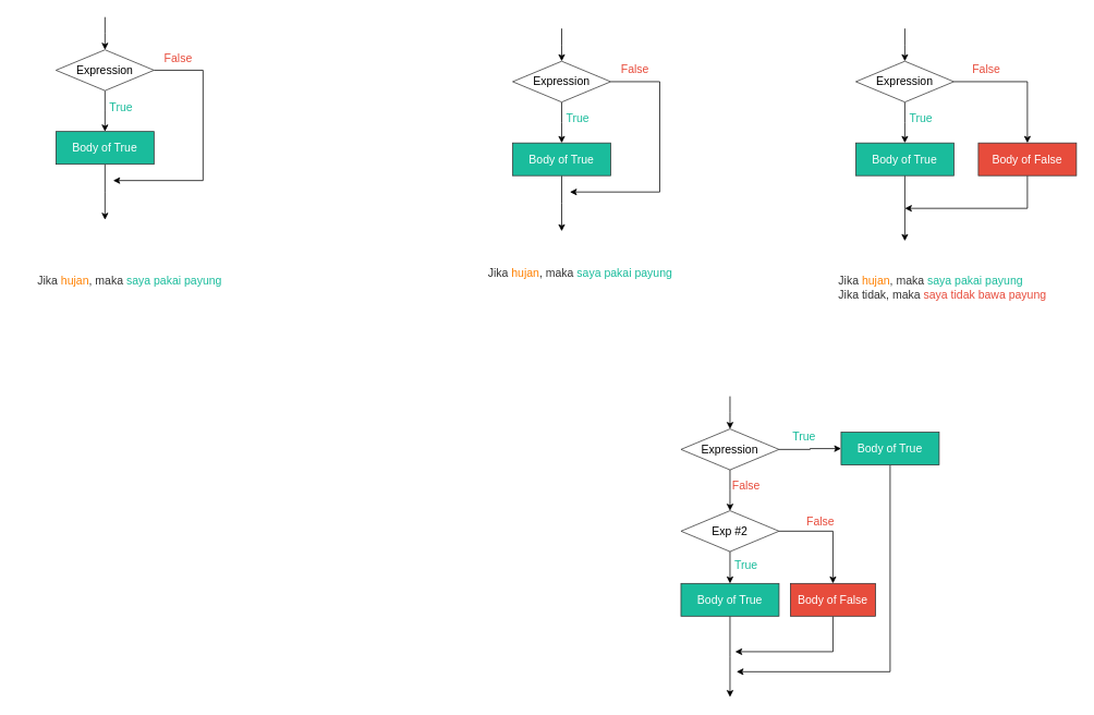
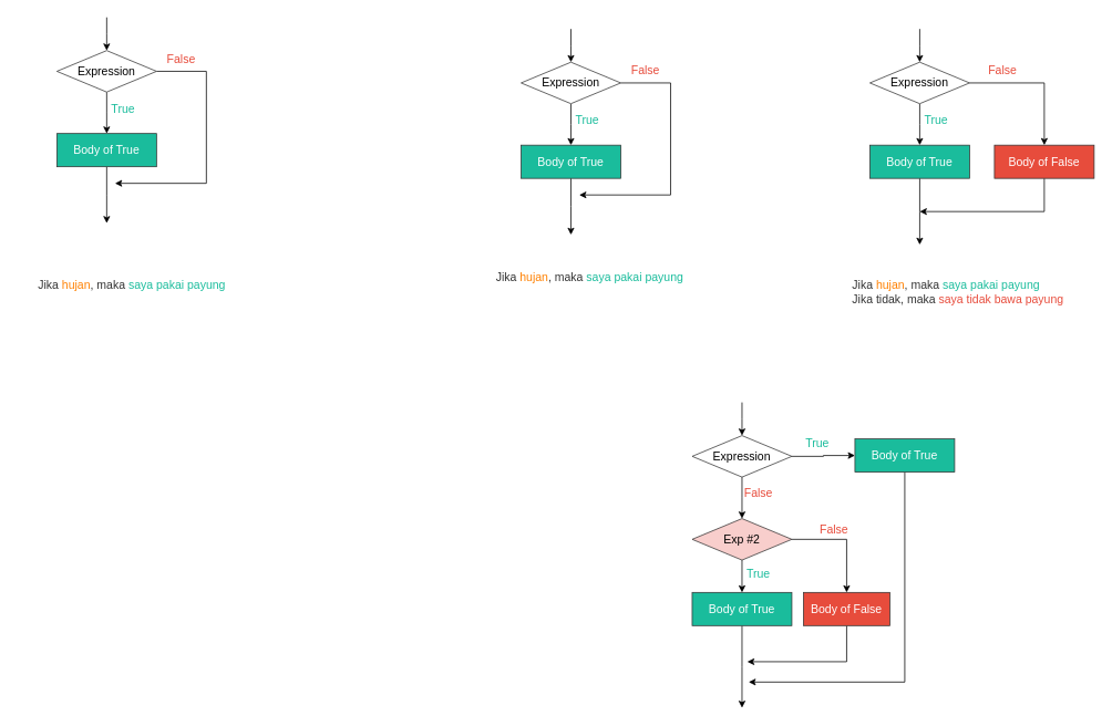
  <mxCell id="0" />
  <mxCell id="1" parent="0" />
  <mxCell id="2" value="" style="group" vertex="1" connectable="0" parent="1"><mxGeometry x="68" y="20" width="180" height="248" as="geometry" /></mxCell>
  <mxCell id="3" style="edgeStyle=orthogonalEdgeStyle;rounded=0;orthogonalLoop=1;jettySize=auto;html=1;exitX=0.5;exitY=1;exitDx=0;exitDy=0;fontSize=14;endArrow=classic;endFill=1;fontColor=#333333;" edge="1" parent="2" source="5"><mxGeometry relative="1" as="geometry"><mxPoint x="60" y="140" as="targetPoint" /></mxGeometry></mxCell>
  <mxCell id="4" style="edgeStyle=orthogonalEdgeStyle;rounded=0;orthogonalLoop=1;jettySize=auto;html=1;exitX=1;exitY=0.5;exitDx=0;exitDy=0;fontSize=14;endArrow=classic;endFill=1;fontColor=#333333;" edge="1" parent="2" source="5"><mxGeometry relative="1" as="geometry"><mxPoint x="70" y="200" as="targetPoint" /><Array as="points"><mxPoint x="180" y="65" /><mxPoint x="180" y="200" /></Array></mxGeometry></mxCell>
  <mxCell id="5" value="Expression" style="rhombus;whiteSpace=wrap;html=1;fontSize=14;strokeColor=#333333;" vertex="1" parent="2"><mxGeometry y="40" width="120" height="50" as="geometry" /></mxCell>
  <mxCell id="6" value="" style="edgeStyle=elbowEdgeStyle;elbow=vertical;endArrow=classic;html=1;rounded=0;entryX=0.5;entryY=0;entryDx=0;entryDy=0;fontColor=#333333;" edge="1" parent="2" target="5"><mxGeometry width="50" height="50" relative="1" as="geometry"><mxPoint x="60" as="sourcePoint" /><mxPoint x="50" y="-40" as="targetPoint" /></mxGeometry></mxCell>
  <mxCell id="7" style="edgeStyle=orthogonalEdgeStyle;rounded=0;orthogonalLoop=1;jettySize=auto;html=1;exitX=0.5;exitY=1;exitDx=0;exitDy=0;fontSize=14;endArrow=classic;endFill=1;fontColor=#333333;" edge="1" parent="2" source="8"><mxGeometry relative="1" as="geometry"><mxPoint x="60" y="248" as="targetPoint" /></mxGeometry></mxCell>
  <mxCell id="8" value="Body of True" style="rounded=0;whiteSpace=wrap;html=1;fontSize=14;labelBackgroundColor=none;fillColor=#1ABC9C;strokeColor=#333333;fontColor=#FFFFFF;" vertex="1" parent="2"><mxGeometry y="140" width="120" height="40" as="geometry" /></mxCell>
  <mxCell id="9" value="True" style="text;html=1;strokeColor=none;fillColor=none;align=center;verticalAlign=middle;whiteSpace=wrap;rounded=0;fontSize=14;fontColor=#1ABC9C;fontStyle=0" vertex="1" parent="2"><mxGeometry x="60" y="100" width="40" height="20" as="geometry" /></mxCell>
  <mxCell id="10" value="False" style="text;html=1;strokeColor=none;fillColor=none;align=center;verticalAlign=middle;whiteSpace=wrap;rounded=0;fontSize=14;fontColor=#E74C3C;" vertex="1" parent="2"><mxGeometry x="130" y="40" width="40" height="20" as="geometry" /></mxCell>
  <mxCell id="11" value="" style="group" vertex="1" connectable="0" parent="1"><mxGeometry x="627" y="34" width="180" height="248" as="geometry" /></mxCell>
  <mxCell id="12" style="edgeStyle=orthogonalEdgeStyle;rounded=0;orthogonalLoop=1;jettySize=auto;html=1;exitX=0.5;exitY=1;exitDx=0;exitDy=0;fontSize=14;endArrow=classic;endFill=1;fontColor=#333333;" edge="1" parent="11" source="14"><mxGeometry relative="1" as="geometry"><mxPoint x="60" y="140" as="targetPoint" /></mxGeometry></mxCell>
  <mxCell id="13" style="edgeStyle=orthogonalEdgeStyle;rounded=0;orthogonalLoop=1;jettySize=auto;html=1;exitX=1;exitY=0.5;exitDx=0;exitDy=0;fontSize=14;endArrow=classic;endFill=1;fontColor=#333333;" edge="1" parent="11" source="14"><mxGeometry relative="1" as="geometry"><mxPoint x="70" y="200" as="targetPoint" /><Array as="points"><mxPoint x="180" y="65" /><mxPoint x="180" y="200" /></Array></mxGeometry></mxCell>
  <mxCell id="14" value="Expression" style="rhombus;whiteSpace=wrap;html=1;fontSize=14;strokeColor=#333333;" vertex="1" parent="11"><mxGeometry y="40" width="120" height="50" as="geometry" /></mxCell>
  <mxCell id="15" value="" style="edgeStyle=elbowEdgeStyle;elbow=vertical;endArrow=classic;html=1;rounded=0;entryX=0.5;entryY=0;entryDx=0;entryDy=0;fontColor=#333333;" edge="1" parent="11" target="14"><mxGeometry width="50" height="50" relative="1" as="geometry"><mxPoint x="60" as="sourcePoint" /><mxPoint x="50" y="-40" as="targetPoint" /></mxGeometry></mxCell>
  <mxCell id="16" style="edgeStyle=orthogonalEdgeStyle;rounded=0;orthogonalLoop=1;jettySize=auto;html=1;exitX=0.5;exitY=1;exitDx=0;exitDy=0;fontSize=14;endArrow=classic;endFill=1;fontColor=#333333;" edge="1" parent="11" source="17"><mxGeometry relative="1" as="geometry"><mxPoint x="60" y="248" as="targetPoint" /></mxGeometry></mxCell>
  <mxCell id="17" value="Body of True" style="rounded=0;whiteSpace=wrap;html=1;fontSize=14;labelBackgroundColor=none;fillColor=#1ABC9C;strokeColor=#333333;fontColor=#FFFFFF;" vertex="1" parent="11"><mxGeometry y="140" width="120" height="40" as="geometry" /></mxCell>
  <mxCell id="18" value="True" style="text;html=1;strokeColor=none;fillColor=none;align=center;verticalAlign=middle;whiteSpace=wrap;rounded=0;fontSize=14;fontColor=#1ABC9C;fontStyle=0" vertex="1" parent="11"><mxGeometry x="60" y="100" width="40" height="20" as="geometry" /></mxCell>
  <mxCell id="19" value="False" style="text;html=1;strokeColor=none;fillColor=none;align=center;verticalAlign=middle;whiteSpace=wrap;rounded=0;fontSize=14;fontColor=#E74C3C;" vertex="1" parent="11"><mxGeometry x="130" y="40" width="40" height="20" as="geometry" /></mxCell>
  <mxCell id="20" value="" style="group" vertex="1" connectable="0" parent="1"><mxGeometry x="1047" y="34" width="270" height="260" as="geometry" /></mxCell>
  <mxCell id="21" style="edgeStyle=orthogonalEdgeStyle;rounded=0;orthogonalLoop=1;jettySize=auto;html=1;exitX=0.5;exitY=1;exitDx=0;exitDy=0;fontSize=14;endArrow=classic;endFill=1;fontColor=#333333;" edge="1" parent="20" source="22"><mxGeometry relative="1" as="geometry"><mxPoint x="60" y="140" as="targetPoint" /></mxGeometry></mxCell>
  <mxCell id="22" value="Expression" style="rhombus;whiteSpace=wrap;html=1;fontSize=14;strokeColor=#333333;" vertex="1" parent="20"><mxGeometry y="40" width="120" height="50" as="geometry" /></mxCell>
  <mxCell id="23" value="" style="edgeStyle=elbowEdgeStyle;elbow=vertical;endArrow=classic;html=1;rounded=0;entryX=0.5;entryY=0;entryDx=0;entryDy=0;fontColor=#333333;" edge="1" parent="20" target="22"><mxGeometry width="50" height="50" relative="1" as="geometry"><mxPoint x="60" as="sourcePoint" /><mxPoint x="50" y="-40" as="targetPoint" /></mxGeometry></mxCell>
  <mxCell id="24" style="edgeStyle=orthogonalEdgeStyle;rounded=0;orthogonalLoop=1;jettySize=auto;html=1;exitX=0.5;exitY=1;exitDx=0;exitDy=0;fontSize=14;endArrow=classic;endFill=1;fontColor=#333333;" edge="1" parent="20" source="25"><mxGeometry relative="1" as="geometry"><mxPoint x="60" y="260" as="targetPoint" /></mxGeometry></mxCell>
  <mxCell id="25" value="Body of True" style="rounded=0;whiteSpace=wrap;html=1;fontSize=14;labelBackgroundColor=none;fillColor=#1ABC9C;strokeColor=#333333;fontColor=#FFFFFF;" vertex="1" parent="20"><mxGeometry y="140" width="120" height="40" as="geometry" /></mxCell>
  <mxCell id="26" value="True" style="text;html=1;strokeColor=none;fillColor=none;align=center;verticalAlign=middle;whiteSpace=wrap;rounded=0;fontSize=14;fontColor=#1ABC9C;fontStyle=0" vertex="1" parent="20"><mxGeometry x="60" y="100" width="40" height="20" as="geometry" /></mxCell>
  <mxCell id="27" value="False" style="text;html=1;strokeColor=none;fillColor=none;align=center;verticalAlign=middle;whiteSpace=wrap;rounded=0;fontSize=14;fontColor=#E74C3C;" vertex="1" parent="20"><mxGeometry x="140" y="40" width="40" height="20" as="geometry" /></mxCell>
  <mxCell id="28" style="edgeStyle=orthogonalEdgeStyle;rounded=0;orthogonalLoop=1;jettySize=auto;html=1;exitX=0.5;exitY=1;exitDx=0;exitDy=0;fontSize=14;fontColor=#FFFFFF;endArrow=classic;endFill=1;" edge="1" parent="20" source="29"><mxGeometry relative="1" as="geometry"><mxPoint x="60" y="220" as="targetPoint" /><Array as="points"><mxPoint x="210" y="220" /></Array></mxGeometry></mxCell>
  <mxCell id="29" value="Body of False" style="rounded=0;whiteSpace=wrap;html=1;fontSize=14;labelBackgroundColor=none;fillColor=#E74C3C;strokeColor=#333333;fontColor=#FFFFFF;" vertex="1" parent="20"><mxGeometry x="150" y="140" width="120" height="40" as="geometry" /></mxCell>
  <mxCell id="30" style="edgeStyle=orthogonalEdgeStyle;rounded=0;orthogonalLoop=1;jettySize=auto;html=1;exitX=1;exitY=0.5;exitDx=0;exitDy=0;fontSize=14;endArrow=classic;endFill=1;fontColor=#333333;entryX=0.5;entryY=0;entryDx=0;entryDy=0;" edge="1" parent="20" source="22" target="29"><mxGeometry relative="1" as="geometry"><mxPoint x="230" y="120" as="targetPoint" /><Array as="points"><mxPoint x="210" y="65" /></Array></mxGeometry></mxCell>
  <mxCell id="31" value="Jika &lt;font color=&quot;#ff8000&quot;&gt;hujan&lt;/font&gt;, maka &lt;font color=&quot;#1abc9c&quot;&gt;saya pakai payung&lt;/font&gt;" style="text;html=1;strokeColor=none;fillColor=none;align=center;verticalAlign=middle;whiteSpace=wrap;rounded=0;labelBackgroundColor=none;fontSize=14;fontColor=#333333;" vertex="1" parent="1"><mxGeometry x="20.5" y="328" width="275" height="30" as="geometry" /></mxCell>
  <mxCell id="32" value="Jika &lt;font color=&quot;#ff8000&quot;&gt;hujan&lt;/font&gt;, maka &lt;font color=&quot;#1abc9c&quot;&gt;saya pakai payung&lt;/font&gt;" style="text;html=1;strokeColor=none;fillColor=none;align=left;verticalAlign=middle;whiteSpace=wrap;rounded=0;labelBackgroundColor=none;fontSize=14;fontColor=#333333;" vertex="1" parent="1"><mxGeometry x="595" y="318" width="275" height="30" as="geometry" /></mxCell>
  <mxCell id="33" value="Jika &lt;font color=&quot;#ff8000&quot;&gt;hujan&lt;/font&gt;, maka &lt;font color=&quot;#1abc9c&quot;&gt;saya pakai payung&lt;/font&gt;&lt;br&gt;Jika tidak, maka &lt;font color=&quot;#e74c3c&quot;&gt;saya tidak bawa payung&lt;/font&gt;" style="text;html=1;strokeColor=none;fillColor=none;align=left;verticalAlign=top;whiteSpace=wrap;rounded=0;labelBackgroundColor=none;fontSize=14;fontColor=#333333;spacingTop=0;" vertex="1" parent="1"><mxGeometry x="1024" y="328" width="275" height="47" as="geometry" /></mxCell>
  <mxCell id="34" style="edgeStyle=orthogonalEdgeStyle;rounded=0;orthogonalLoop=1;jettySize=auto;html=1;exitX=0.5;exitY=1;exitDx=0;exitDy=0;fontSize=14;endArrow=classic;endFill=1;fontColor=#333333;" edge="1" parent="1" source="36"><mxGeometry x="1128" y="486" as="geometry"><mxPoint x="893" y="624" as="targetPoint" /></mxGeometry></mxCell>
  <mxCell id="35" style="edgeStyle=orthogonalEdgeStyle;rounded=0;orthogonalLoop=1;jettySize=auto;html=1;exitX=1;exitY=0.5;exitDx=0;exitDy=0;entryX=0;entryY=0.5;entryDx=0;entryDy=0;fontSize=14;fontColor=#333333;endArrow=classic;endFill=1;" edge="1" parent="1" source="36" target="45"><mxGeometry relative="1" as="geometry" /></mxCell>
  <mxCell id="36" value="Expression" style="rhombus;whiteSpace=wrap;html=1;fontSize=14;strokeColor=#333333;" vertex="1" parent="1"><mxGeometry x="833" y="524" width="120" height="50" as="geometry" /></mxCell>
  <mxCell id="37" value="" style="edgeStyle=elbowEdgeStyle;elbow=vertical;endArrow=classic;html=1;rounded=0;entryX=0.5;entryY=0;entryDx=0;entryDy=0;fontColor=#333333;" edge="1" parent="1" target="36"><mxGeometry x="1128" y="486" width="50" height="50" as="geometry"><mxPoint x="893" y="484" as="sourcePoint" /><mxPoint x="883" y="444" as="targetPoint" /></mxGeometry></mxCell>
  <mxCell id="38" style="edgeStyle=orthogonalEdgeStyle;rounded=0;orthogonalLoop=1;jettySize=auto;html=1;exitX=0.5;exitY=1;exitDx=0;exitDy=0;fontSize=14;fontColor=#E74C3C;endArrow=classic;endFill=1;" edge="1" parent="1" source="39"><mxGeometry relative="1" as="geometry"><mxPoint x="893" y="852" as="targetPoint" /></mxGeometry></mxCell>
  <mxCell id="39" value="Body of True" style="rounded=0;whiteSpace=wrap;html=1;fontSize=14;labelBackgroundColor=none;fillColor=#1ABC9C;strokeColor=#333333;fontColor=#FFFFFF;" vertex="1" parent="1"><mxGeometry x="833" y="713" width="120" height="40" as="geometry" /></mxCell>
  <mxCell id="40" value="False" style="text;html=1;strokeColor=none;fillColor=none;align=center;verticalAlign=middle;whiteSpace=wrap;rounded=0;fontSize=14;fontColor=#E74C3C;fontStyle=0" vertex="1" parent="1"><mxGeometry x="893" y="584" width="40" height="20" as="geometry" /></mxCell>
  <mxCell id="41" style="edgeStyle=orthogonalEdgeStyle;rounded=0;orthogonalLoop=1;jettySize=auto;html=1;exitX=0.5;exitY=1;exitDx=0;exitDy=0;entryX=0.5;entryY=0;entryDx=0;entryDy=0;fontSize=14;fontColor=#E74C3C;endArrow=classic;endFill=1;" edge="1" parent="1" source="43" target="39"><mxGeometry relative="1" as="geometry" /></mxCell>
  <mxCell id="42" style="edgeStyle=orthogonalEdgeStyle;rounded=0;orthogonalLoop=1;jettySize=auto;html=1;exitX=1;exitY=0.5;exitDx=0;exitDy=0;entryX=0.5;entryY=0;entryDx=0;entryDy=0;fontSize=14;fontColor=#E74C3C;endArrow=classic;endFill=1;" edge="1" parent="1" source="43" target="50"><mxGeometry relative="1" as="geometry" /></mxCell>
- <mxCell id="43" value="Exp #2" style="rhombus;whiteSpace=wrap;html=1;fontSize=14;strokeColor=#333333;" vertex="1" parent="1"><mxGeometry x="833" y="624" width="120" height="50" as="geometry" /></mxCell>
+ <mxCell id="43" value="Exp #2" style="rhombus;whiteSpace=wrap;html=1;fontSize=14;strokeColor=#333333;fillColor=#f8cecc;" vertex="1" parent="1"><mxGeometry x="833" y="624" width="120" height="50" as="geometry" /></mxCell>
  <mxCell id="44" style="edgeStyle=orthogonalEdgeStyle;rounded=0;orthogonalLoop=1;jettySize=auto;html=1;exitX=0.5;exitY=1;exitDx=0;exitDy=0;fontSize=14;fontColor=#E74C3C;endArrow=classic;endFill=1;" edge="1" parent="1" source="45"><mxGeometry relative="1" as="geometry"><mxPoint x="901" y="821" as="targetPoint" /><Array as="points"><mxPoint x="1089" y="821" /></Array></mxGeometry></mxCell>
  <mxCell id="45" value="Body of True" style="rounded=0;whiteSpace=wrap;html=1;fontSize=14;labelBackgroundColor=none;fillColor=#1ABC9C;strokeColor=#333333;fontColor=#FFFFFF;" vertex="1" parent="1"><mxGeometry x="1029" y="528" width="120" height="40" as="geometry" /></mxCell>
  <mxCell id="46" value="True" style="text;html=1;strokeColor=none;fillColor=none;align=center;verticalAlign=middle;whiteSpace=wrap;rounded=0;fontSize=14;fontColor=#1ABC9C;fontStyle=0" vertex="1" parent="1"><mxGeometry x="964" y="524" width="40" height="20" as="geometry" /></mxCell>
  <mxCell id="47" value="True" style="text;html=1;strokeColor=none;fillColor=none;align=center;verticalAlign=middle;whiteSpace=wrap;rounded=0;fontSize=14;fontColor=#1ABC9C;fontStyle=0" vertex="1" parent="1"><mxGeometry x="893" y="681" width="40" height="20" as="geometry" /></mxCell>
  <mxCell id="48" value="False" style="text;html=1;strokeColor=none;fillColor=none;align=center;verticalAlign=middle;whiteSpace=wrap;rounded=0;fontSize=14;fontColor=#E74C3C;fontStyle=0" vertex="1" parent="1"><mxGeometry x="984" y="627" width="40" height="20" as="geometry" /></mxCell>
  <mxCell id="49" style="edgeStyle=orthogonalEdgeStyle;rounded=0;orthogonalLoop=1;jettySize=auto;html=1;exitX=0.5;exitY=1;exitDx=0;exitDy=0;fontSize=14;fontColor=#E74C3C;endArrow=classic;endFill=1;" edge="1" parent="1" source="50"><mxGeometry relative="1" as="geometry"><mxPoint x="899.333" y="796.5" as="targetPoint" /><Array as="points"><mxPoint x="1019" y="796" /><mxPoint x="899" y="796" /></Array></mxGeometry></mxCell>
  <mxCell id="50" value="Body of False" style="rounded=0;whiteSpace=wrap;html=1;fontSize=14;labelBackgroundColor=none;fillColor=#E74C3C;strokeColor=#333333;fontColor=#FFFFFF;" vertex="1" parent="1"><mxGeometry x="967" y="713" width="104" height="40" as="geometry" /></mxCell>
